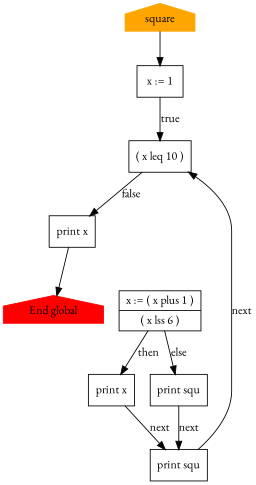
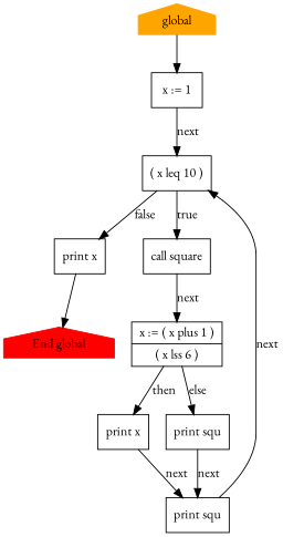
  digraph {
    fontname="EB Garamond"
    node [fontname="EB Garamond" shape=record]
    edge [fontname="EB Garamond"]
-   n1 [color=orange label=square shape=house style=filled]
+   n1 [color=orange label=global shape=house style=filled]
    n2 [label="{x := 1}"]
    n3 [label="{( x leq 10 )}"]
    n4 [color=red label="End global" shape=house style=filled]
    n5 [label="{print x}"]
+   n6 [label="{call square}"]
    n7 [label="{x := ( x plus 1 )|( x lss 6 )}"]
    n8 [label="{print x}"]
    n9 [label="{print squ}"]
    n10 [label="{print squ}"]
    n1 -> n2
-   n2 -> n3 [label=true]
+   n2 -> n3 [label=next]
    n3 -> n5 [label=false]
+   n3 -> n6 [label=true]
    n5 -> n4
+   n6 -> n7 [label=next]
    n7 -> n8 [label=then]
    n7 -> n9 [label=else]
    n8 -> n10 [label=next]
    n9 -> n10 [label=next]
    n10 -> n3 [label=next]
  }
